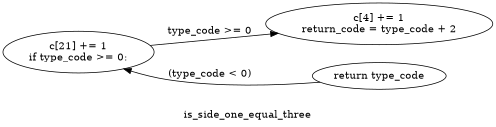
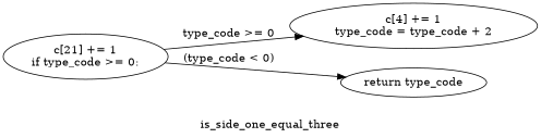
  digraph {
    label=is_side_one_equal_three
    rankdir=LR
    n1 [height=0.77585 label="c[21] += 1\nif type_code >= 0:\n" width=2.3619]
-   n2 [height=0.77585 label="c[4] += 1\nreturn_code = type_code + 2\n" width=3.3931]
+   n2 [height=0.77585 label="c[4] += 1\ntype_code = type_code + 2\n" width=3.3931]
    n3 [height=0.5 label="return type_code\n" width=2.056]
    n1 -> n2 [label="type_code >= 0"]
-   n3 -> n1 [label="(type_code < 0)"]
+   n1 -> n3 [label="(type_code < 0)"]
  }
